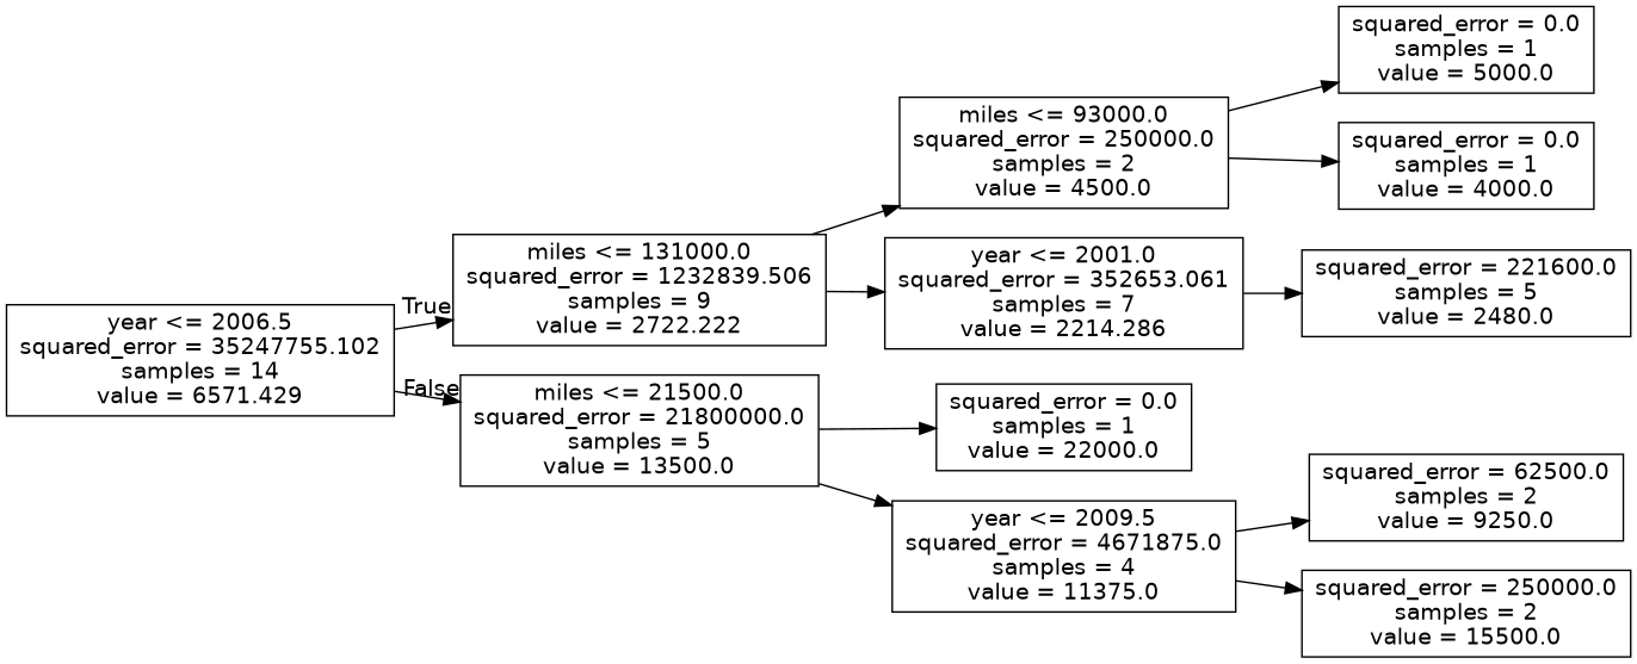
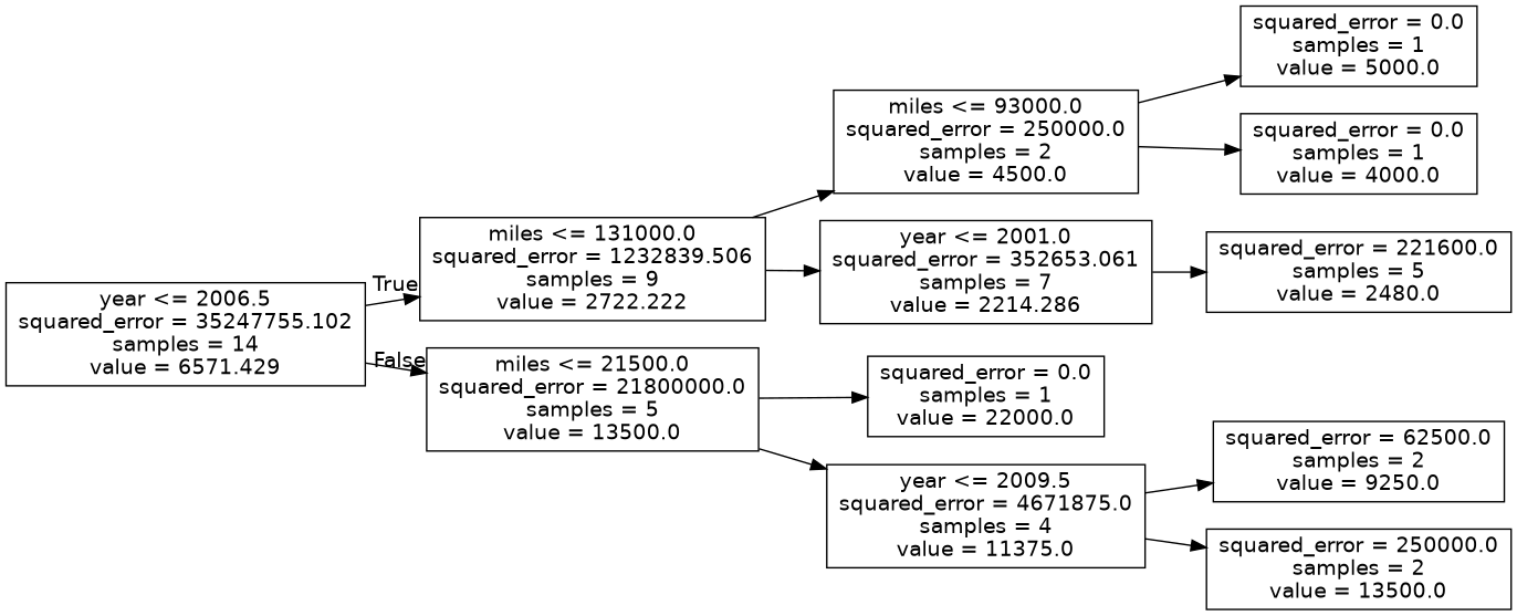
  digraph {
    rankdir=LR
    node [fontname=helvetica shape=box]
    edge [fontname=helvetica]
    n1 [label="year <= 2006.5\nsquared_error = 35247755.102\nsamples = 14\nvalue = 6571.429"]
    n2 [label="miles <= 131000.0\nsquared_error = 1232839.506\nsamples = 9\nvalue = 2722.222"]
    n3 [label="miles <= 21500.0\nsquared_error = 21800000.0\nsamples = 5\nvalue = 13500.0"]
    n4 [label="miles <= 93000.0\nsquared_error = 250000.0\nsamples = 2\nvalue = 4500.0"]
    n5 [label="year <= 2001.0\nsquared_error = 352653.061\nsamples = 7\nvalue = 2214.286"]
    n6 [label="squared_error = 0.0\nsamples = 1\nvalue = 22000.0"]
    n7 [label="year <= 2009.5\nsquared_error = 4671875.0\nsamples = 4\nvalue = 11375.0"]
    n8 [label="squared_error = 0.0\nsamples = 1\nvalue = 5000.0"]
    n9 [label="squared_error = 0.0\nsamples = 1\nvalue = 4000.0"]
    n10 [label="squared_error = 221600.0\nsamples = 5\nvalue = 2480.0"]
    n11 [label="squared_error = 62500.0\nsamples = 2\nvalue = 9250.0"]
-   n12 [label="squared_error = 250000.0\nsamples = 2\nvalue = 15500.0"]
+   n12 [label="squared_error = 250000.0\nsamples = 2\nvalue = 13500.0"]
    n1 -> n2 [headlabel=True labelangle=45 labeldistance=2.5]
    n1 -> n3 [headlabel=False labelangle=-45 labeldistance=2.5]
    n2 -> n4
    n2 -> n5
    n3 -> n6
    n3 -> n7
    n4 -> n8
    n4 -> n9
    n5 -> n10
    n7 -> n11
    n7 -> n12
  }
